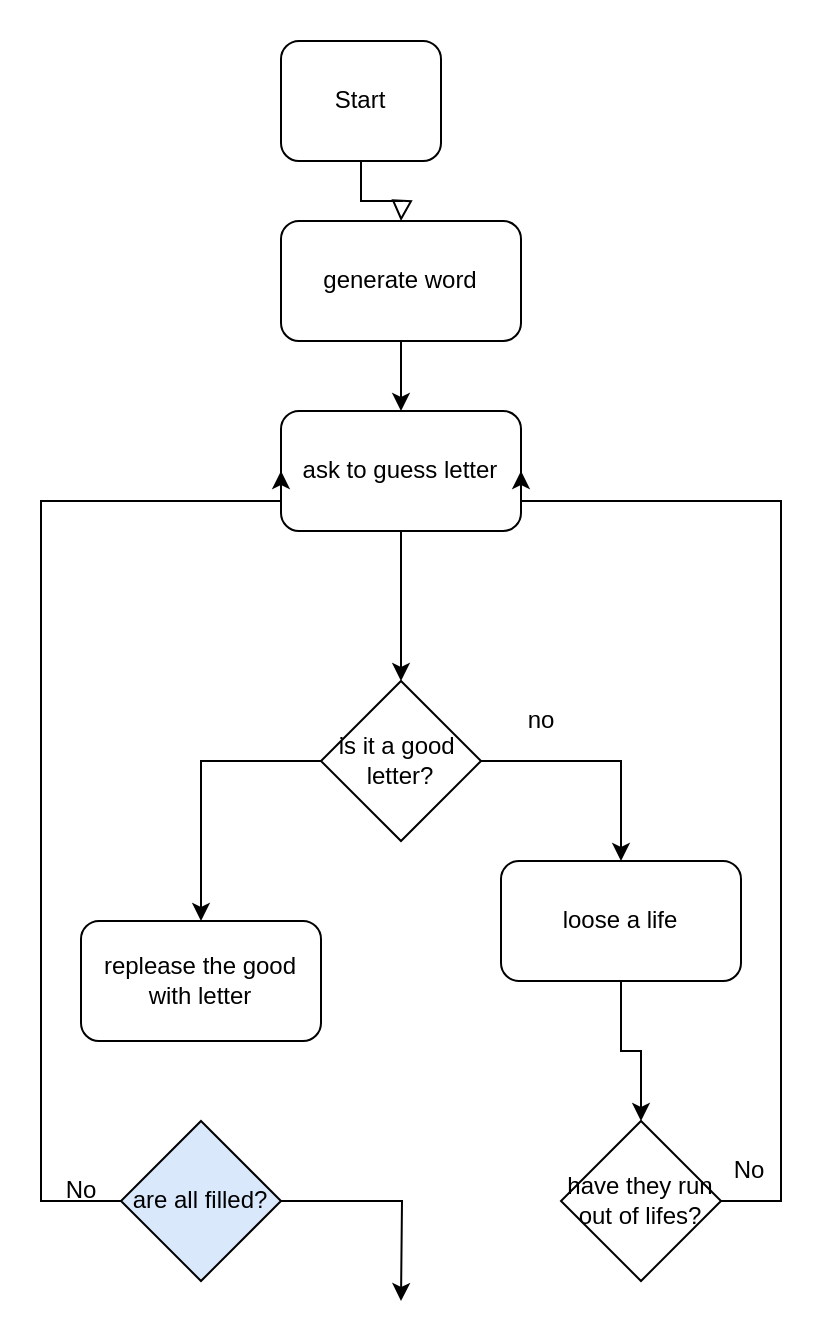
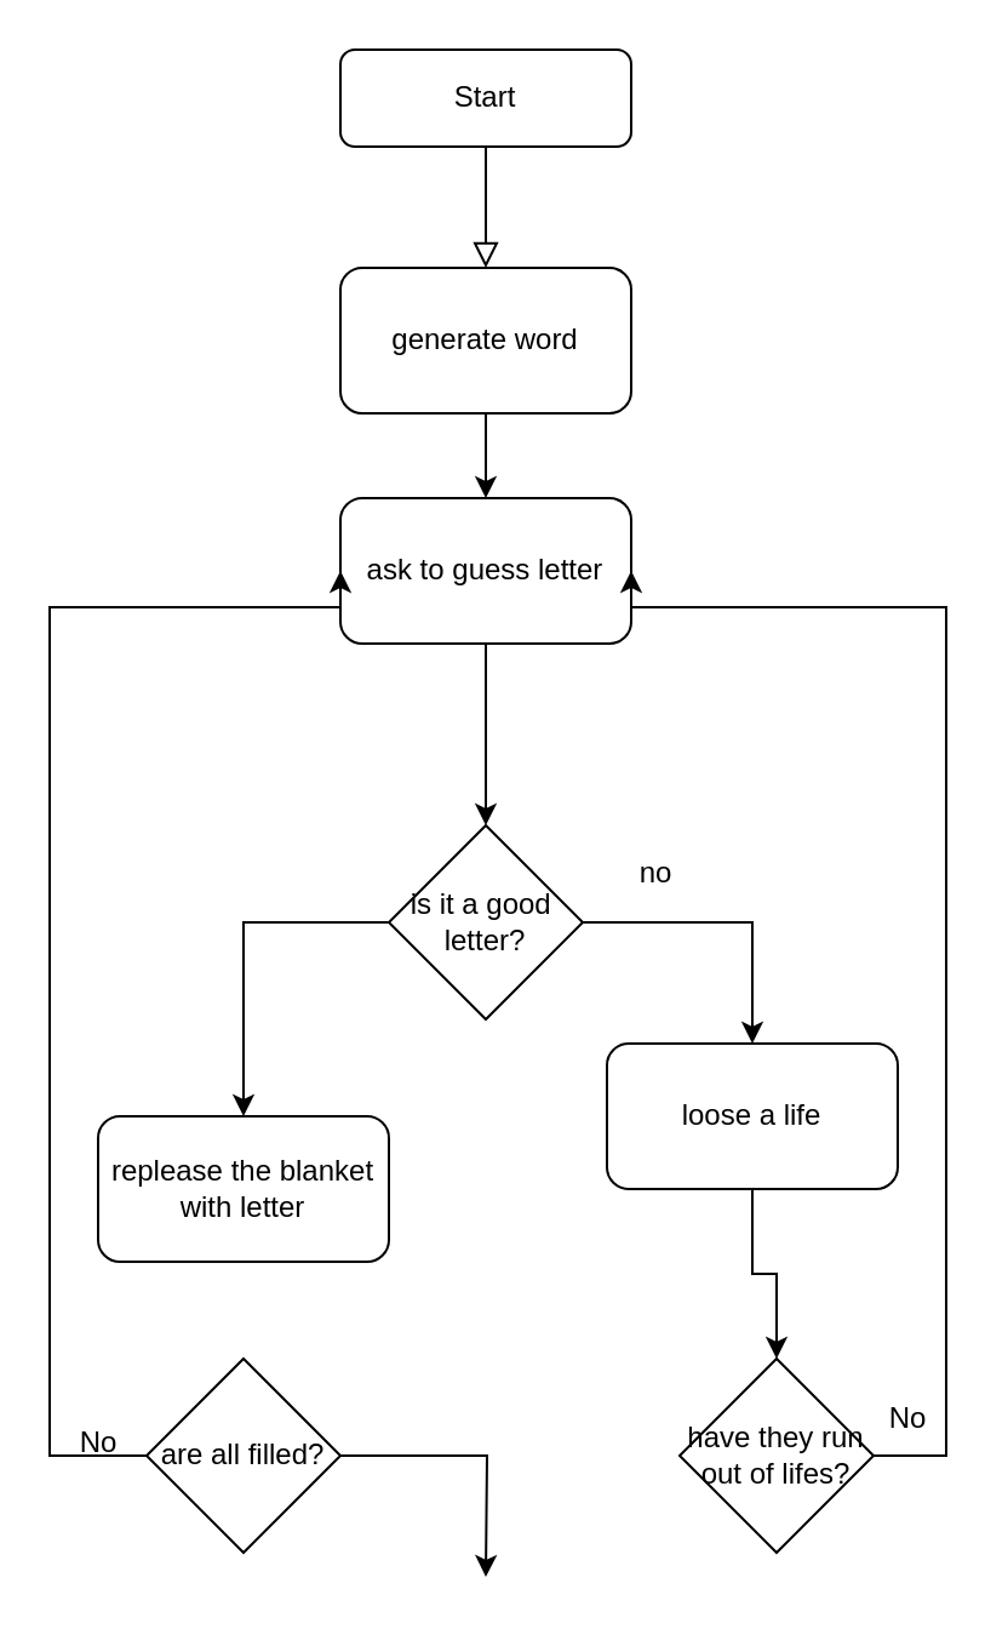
  <mxCell id="0" />
  <mxCell id="1" parent="0" />
  <mxCell id="2" value="" style="rounded=0;html=1;jettySize=auto;orthogonalLoop=1;fontSize=11;endArrow=block;endFill=0;endSize=8;strokeWidth=1;shadow=0;labelBackgroundColor=none;edgeStyle=orthogonalEdgeStyle;" parent="1" source="3" edge="1"><mxGeometry relative="1" as="geometry"><mxPoint x="200" y="110" as="targetPoint" /></mxGeometry></mxCell>
- <mxCell id="3" value="Start&lt;br&gt;" style="rounded=1;whiteSpace=wrap;html=1;fontSize=12;glass=0;strokeWidth=1;shadow=0;" parent="1" vertex="1"><mxGeometry x="140" y="20" width="80" height="60" as="geometry" /></mxCell>
+ <mxCell id="3" value="Start&lt;br&gt;" style="rounded=1;whiteSpace=wrap;html=1;fontSize=12;glass=0;strokeWidth=1;shadow=0;" parent="1" vertex="1"><mxGeometry x="140" y="20" width="120" height="40" as="geometry" /></mxCell>
  <mxCell id="4" style="edgeStyle=orthogonalEdgeStyle;rounded=0;orthogonalLoop=1;jettySize=auto;html=1;exitX=0.5;exitY=1;exitDx=0;exitDy=0;entryX=0.5;entryY=0;entryDx=0;entryDy=0;" edge="1" parent="1" source="5" target="7"><mxGeometry relative="1" as="geometry" /></mxCell>
  <mxCell id="5" value="generate word" style="rounded=1;whiteSpace=wrap;html=1;" vertex="1" parent="1"><mxGeometry x="140" y="110" width="120" height="60" as="geometry" /></mxCell>
  <mxCell id="6" style="edgeStyle=orthogonalEdgeStyle;rounded=0;orthogonalLoop=1;jettySize=auto;html=1;exitX=0.5;exitY=1;exitDx=0;exitDy=0;entryX=0.5;entryY=0;entryDx=0;entryDy=0;" edge="1" parent="1" source="7" target="10"><mxGeometry relative="1" as="geometry" /></mxCell>
  <mxCell id="7" value="ask to guess letter" style="rounded=1;whiteSpace=wrap;html=1;" vertex="1" parent="1"><mxGeometry x="140" y="205" width="120" height="60" as="geometry" /></mxCell>
  <mxCell id="8" style="edgeStyle=orthogonalEdgeStyle;rounded=0;orthogonalLoop=1;jettySize=auto;html=1;exitX=1;exitY=0.5;exitDx=0;exitDy=0;" edge="1" parent="1" source="10" target="12"><mxGeometry relative="1" as="geometry" /></mxCell>
  <mxCell id="9" style="edgeStyle=orthogonalEdgeStyle;rounded=0;orthogonalLoop=1;jettySize=auto;html=1;exitX=0;exitY=0.5;exitDx=0;exitDy=0;entryX=0.5;entryY=0;entryDx=0;entryDy=0;" edge="1" parent="1" source="10" target="13"><mxGeometry relative="1" as="geometry" /></mxCell>
  <mxCell id="10" value="is it a good&amp;nbsp;&lt;br&gt;letter?" style="rhombus;whiteSpace=wrap;html=1;" vertex="1" parent="1"><mxGeometry x="160" y="340" width="80" height="80" as="geometry" /></mxCell>
  <mxCell id="11" style="edgeStyle=orthogonalEdgeStyle;rounded=0;orthogonalLoop=1;jettySize=auto;html=1;entryX=0.5;entryY=0;entryDx=0;entryDy=0;" edge="1" parent="1" source="12" target="19"><mxGeometry relative="1" as="geometry" /></mxCell>
  <mxCell id="12" value="loose a life" style="rounded=1;whiteSpace=wrap;html=1;" vertex="1" parent="1"><mxGeometry x="250" y="430" width="120" height="60" as="geometry" /></mxCell>
- <mxCell id="13" value="replease the good with letter" style="rounded=1;whiteSpace=wrap;html=1;" vertex="1" parent="1"><mxGeometry x="40" y="460" width="120" height="60" as="geometry" /></mxCell>
+ <mxCell id="13" value="replease the blanket with letter" style="rounded=1;whiteSpace=wrap;html=1;" vertex="1" parent="1"><mxGeometry x="40" y="460" width="120" height="60" as="geometry" /></mxCell>
  <mxCell id="14" value="no" style="text;html=1;align=center;verticalAlign=middle;resizable=0;points=[];autosize=1;strokeColor=none;fillColor=none;" vertex="1" parent="1"><mxGeometry x="250" y="345" width="40" height="30" as="geometry" /></mxCell>
  <mxCell id="15" style="edgeStyle=orthogonalEdgeStyle;rounded=0;orthogonalLoop=1;jettySize=auto;html=1;exitX=0;exitY=0.5;exitDx=0;exitDy=0;entryX=0;entryY=0.5;entryDx=0;entryDy=0;" edge="1" parent="1" source="17" target="7"><mxGeometry relative="1" as="geometry"><Array as="points"><mxPoint x="20" y="600" /><mxPoint x="20" y="250" /></Array></mxGeometry></mxCell>
  <mxCell id="16" style="edgeStyle=orthogonalEdgeStyle;rounded=0;orthogonalLoop=1;jettySize=auto;html=1;" edge="1" parent="1" source="17"><mxGeometry relative="1" as="geometry"><mxPoint x="200" y="650" as="targetPoint" /></mxGeometry></mxCell>
- <mxCell id="17" value="are all filled?" style="rhombus;whiteSpace=wrap;html=1;fillColor=#dae8fc;" vertex="1" parent="1"><mxGeometry x="60" y="560" width="80" height="80" as="geometry" /></mxCell>
+ <mxCell id="17" value="are all filled?" style="rhombus;whiteSpace=wrap;html=1;" vertex="1" parent="1"><mxGeometry x="60" y="560" width="80" height="80" as="geometry" /></mxCell>
  <mxCell id="18" style="edgeStyle=orthogonalEdgeStyle;rounded=0;orthogonalLoop=1;jettySize=auto;html=1;entryX=1;entryY=0.5;entryDx=0;entryDy=0;" edge="1" parent="1" source="19" target="7"><mxGeometry relative="1" as="geometry"><Array as="points"><mxPoint x="390" y="600" /><mxPoint x="390" y="250" /></Array></mxGeometry></mxCell>
  <mxCell id="19" value="have they run out of lifes?" style="rhombus;whiteSpace=wrap;html=1;" vertex="1" parent="1"><mxGeometry x="280" y="560" width="80" height="80" as="geometry" /></mxCell>
  <mxCell id="20" value="No&lt;br&gt;" style="text;html=1;align=center;verticalAlign=middle;resizable=0;points=[];autosize=1;strokeColor=none;fillColor=none;" vertex="1" parent="1"><mxGeometry x="20" y="580" width="40" height="30" as="geometry" /></mxCell>
  <mxCell id="21" value="No" style="text;html=1;align=center;verticalAlign=middle;resizable=0;points=[];autosize=1;strokeColor=none;fillColor=none;" vertex="1" parent="1"><mxGeometry x="354" y="570" width="40" height="30" as="geometry" /></mxCell>
